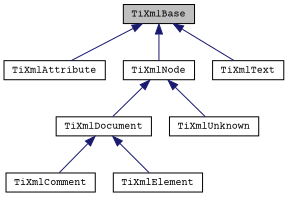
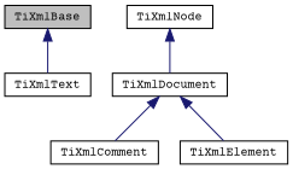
  digraph {
    fontname="Courier Prime"
    node [color=black fillcolor=white fontname="Courier Prime" fontsize=10 shape=record style=filled]
    edge [color=midnightblue dir=back fontname="Courier Prime" fontsize=10 labelfontname=Helvetica labelfontsize=10 style=solid]
    n1 [fillcolor=grey75 fontcolor=black height=0.2 label=TiXmlBase width=0.4]
-   n2 [height=0.2 label=TiXmlAttribute width=0.4]
    n3 [height=0.2 label=TiXmlNode width=0.4]
    n4 [height=0.2 label=TiXmlText width=0.4]
    n5 [height=0.2 label=TiXmlDocument width=0.4]
-   n6 [height=0.2 label=TiXmlUnknown width=0.4]
    n7 [height=0.2 label=TiXmlComment width=0.4]
    n8 [height=0.2 label=TiXmlElement width=0.4]
-   n1 -> n2
-   n1 -> n3
    n1 -> n4
    n3 -> n5
-   n3 -> n6
    n5 -> n7
    n5 -> n8
  }
